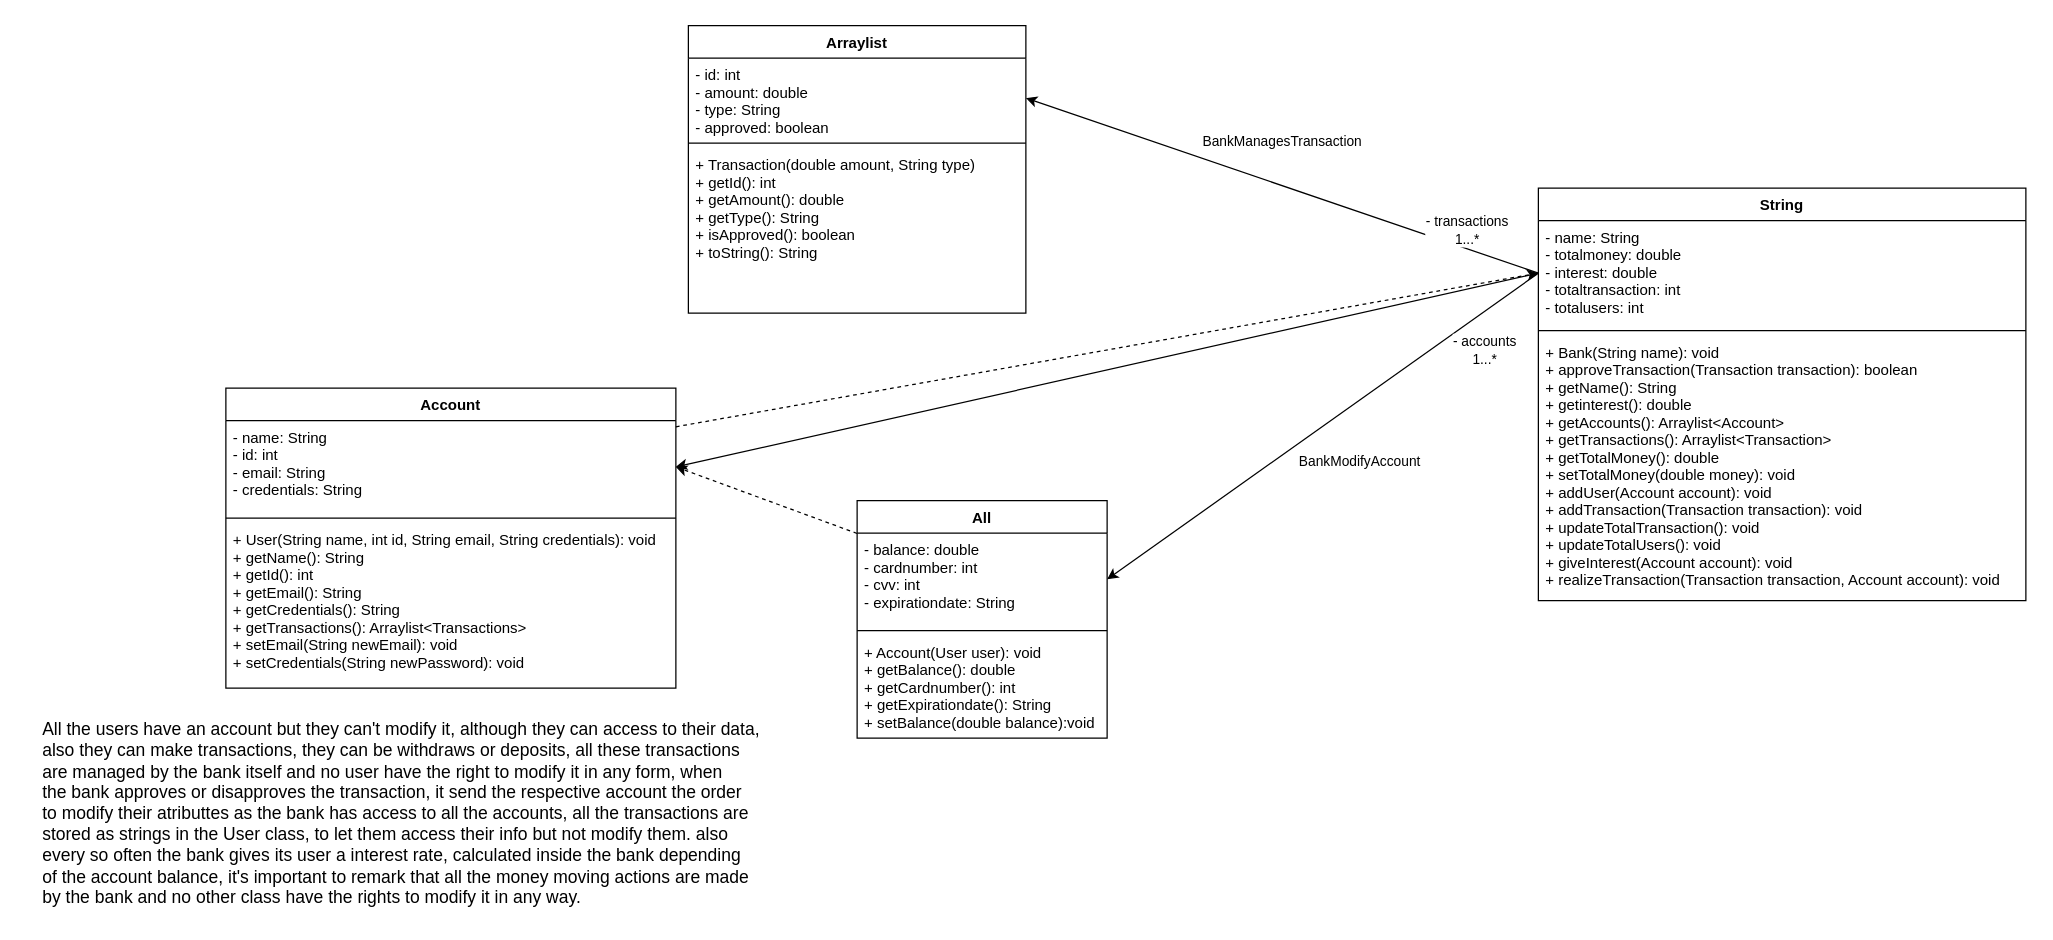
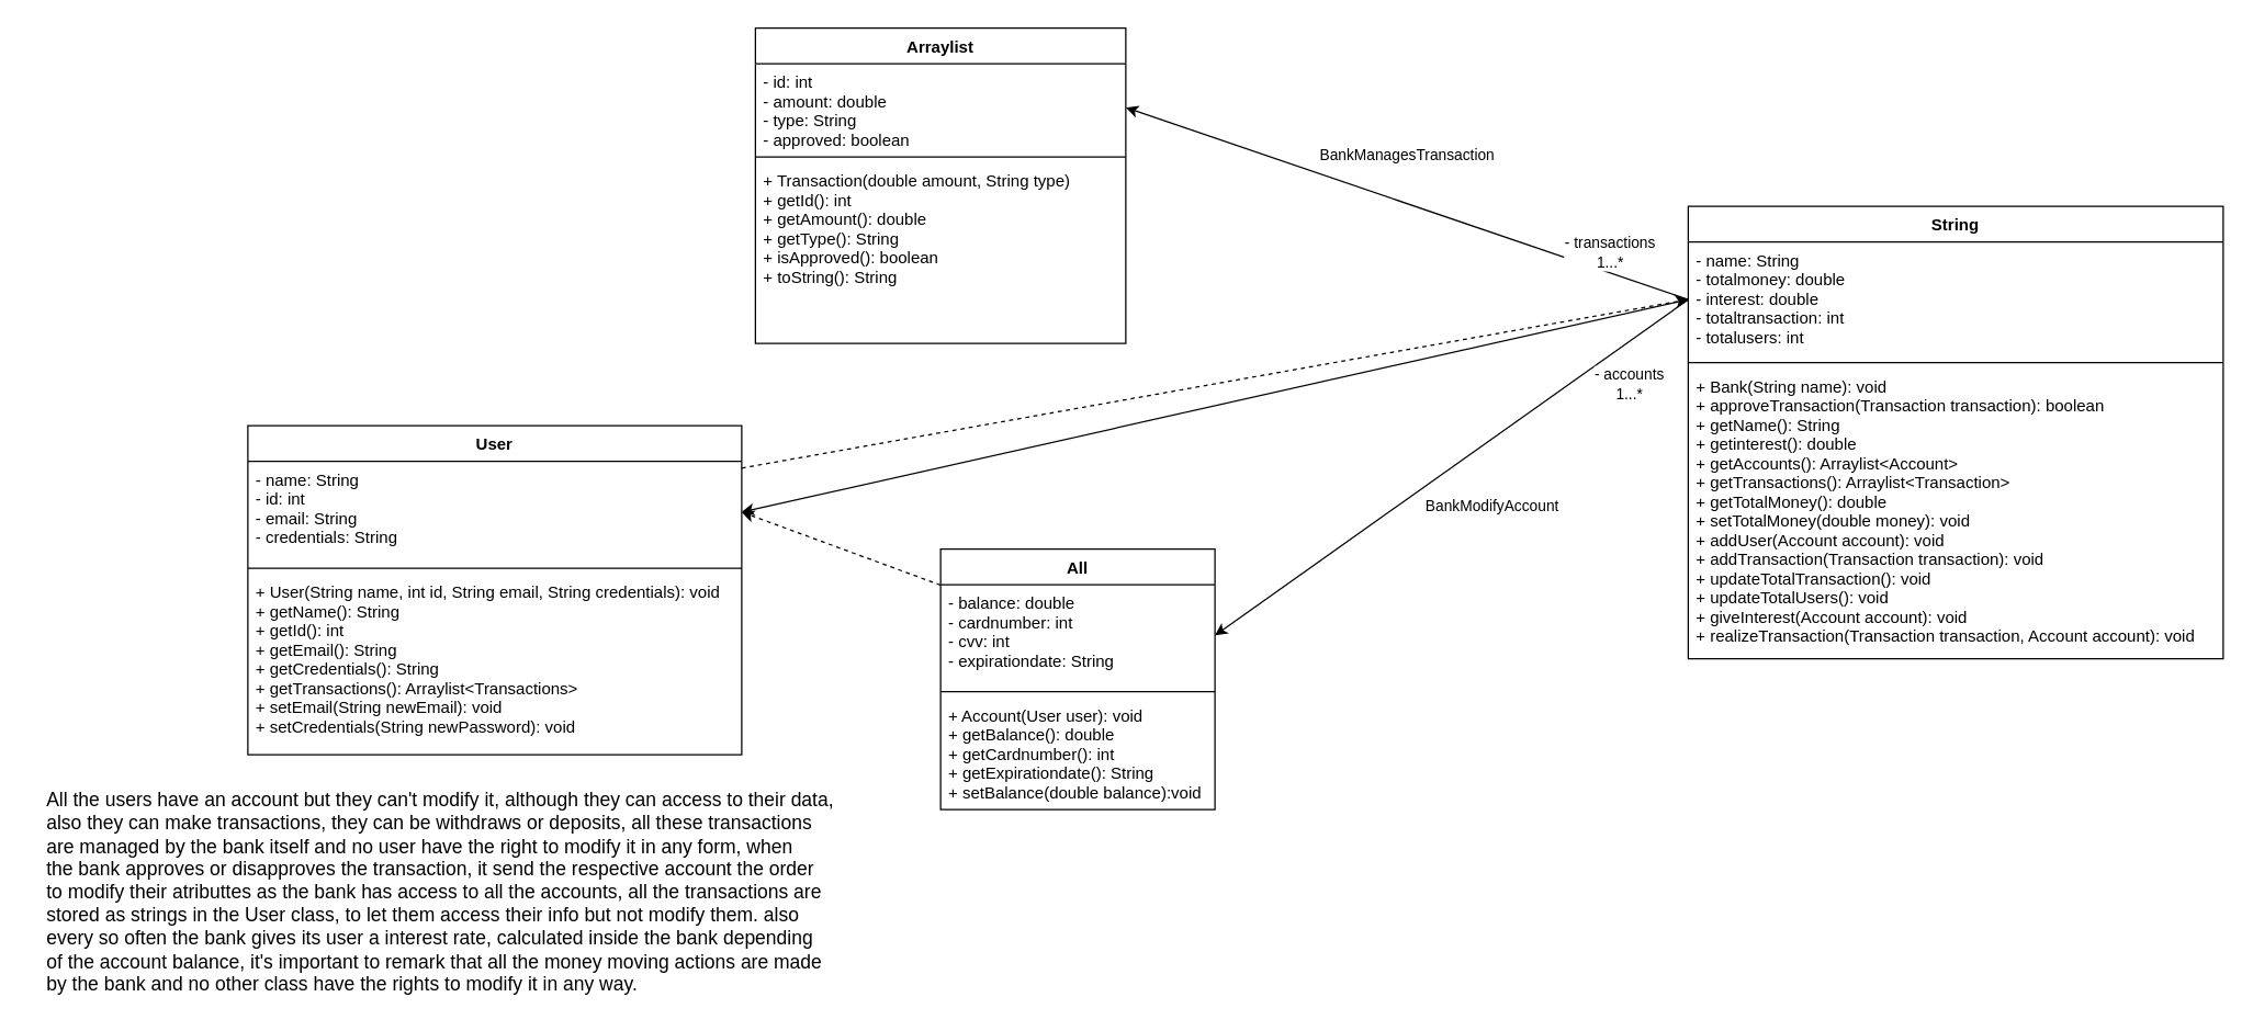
  <mxCell id="0" />
  <mxCell id="1" parent="0" />
- <mxCell id="2" value="Account" style="swimlane;fontStyle=1;align=center;verticalAlign=top;childLayout=stackLayout;horizontal=1;startSize=26;horizontalStack=0;resizeParent=1;resizeParentMax=0;resizeLast=0;collapsible=1;marginBottom=0;" parent="1" vertex="1"><mxGeometry x="180" y="310" width="360" height="240" as="geometry" /></mxCell>
+ <mxCell id="2" value="User" style="swimlane;fontStyle=1;align=center;verticalAlign=top;childLayout=stackLayout;horizontal=1;startSize=26;horizontalStack=0;resizeParent=1;resizeParentMax=0;resizeLast=0;collapsible=1;marginBottom=0;" parent="1" vertex="1"><mxGeometry x="180" y="310" width="360" height="240" as="geometry" /></mxCell>
  <mxCell id="3" value="- name: String&#10;- id: int&#10;- email: String&#10;- credentials: String" style="text;strokeColor=none;fillColor=none;align=left;verticalAlign=top;spacingLeft=4;spacingRight=4;overflow=hidden;rotatable=0;points=[[0,0.5],[1,0.5]];portConstraint=eastwest;" parent="2" vertex="1"><mxGeometry y="26" width="360" height="74" as="geometry" /></mxCell>
  <mxCell id="4" value="" style="line;strokeWidth=1;fillColor=none;align=left;verticalAlign=middle;spacingTop=-1;spacingLeft=3;spacingRight=3;rotatable=0;labelPosition=right;points=[];portConstraint=eastwest;strokeColor=inherit;" parent="2" vertex="1"><mxGeometry y="100" width="360" height="8" as="geometry" /></mxCell>
  <mxCell id="5" value="+ User(String name, int id, String email, String credentials): void&#10;+ getName(): String&#10;+ getId(): int&#10;+ getEmail(): String&#10;+ getCredentials(): String&#10;+ getTransactions(): Arraylist&lt;Transactions&gt;&#10;+ setEmail(String newEmail): void&#10;+ setCredentials(String newPassword): void&#10;" style="text;strokeColor=none;fillColor=none;align=left;verticalAlign=top;spacingLeft=4;spacingRight=4;overflow=hidden;rotatable=0;points=[[0,0.5],[1,0.5]];portConstraint=eastwest;" parent="2" vertex="1"><mxGeometry y="108" width="360" height="132" as="geometry" /></mxCell>
  <mxCell id="6" value="All" style="swimlane;fontStyle=1;align=center;verticalAlign=top;childLayout=stackLayout;horizontal=1;startSize=26;horizontalStack=0;resizeParent=1;resizeParentMax=0;resizeLast=0;collapsible=1;marginBottom=0;" parent="1" vertex="1"><mxGeometry x="685" y="400" width="200" height="190" as="geometry" /></mxCell>
  <mxCell id="7" value="- balance: double&#10;- cardnumber: int&#10;- cvv: int&#10;- expirationdate: String" style="text;strokeColor=none;fillColor=none;align=left;verticalAlign=top;spacingLeft=4;spacingRight=4;overflow=hidden;rotatable=0;points=[[0,0.5],[1,0.5]];portConstraint=eastwest;" parent="6" vertex="1"><mxGeometry y="26" width="200" height="74" as="geometry" /></mxCell>
  <mxCell id="8" value="" style="line;strokeWidth=1;fillColor=none;align=left;verticalAlign=middle;spacingTop=-1;spacingLeft=3;spacingRight=3;rotatable=0;labelPosition=right;points=[];portConstraint=eastwest;strokeColor=inherit;" parent="6" vertex="1"><mxGeometry y="100" width="200" height="8" as="geometry" /></mxCell>
  <mxCell id="9" value="+ Account(User user): void&#10;+ getBalance(): double&#10;+ getCardnumber(): int&#10;+ getExpirationdate(): String&#10;+ setBalance(double balance):void" style="text;strokeColor=none;fillColor=none;align=left;verticalAlign=top;spacingLeft=4;spacingRight=4;overflow=hidden;rotatable=0;points=[[0,0.5],[1,0.5]];portConstraint=eastwest;" parent="6" vertex="1"><mxGeometry y="108" width="200" height="82" as="geometry" /></mxCell>
  <mxCell id="10" style="edgeStyle=none;html=1;entryX=1;entryY=0.5;entryDx=0;entryDy=0;exitX=0;exitY=0.5;exitDx=0;exitDy=0;" parent="1" source="17" target="21" edge="1"><mxGeometry relative="1" as="geometry" /></mxCell>
  <mxCell id="11" value="BankManagesTransaction" style="edgeLabel;html=1;align=center;verticalAlign=middle;resizable=0;points=[];" parent="10" vertex="1" connectable="0"><mxGeometry x="0.101" relative="1" as="geometry"><mxPoint x="21" y="-28" as="offset" /></mxGeometry></mxCell>
  <mxCell id="12" value="- transactions&lt;br&gt;1...*" style="edgeLabel;html=1;align=center;verticalAlign=middle;resizable=0;points=[];" parent="10" vertex="1" connectable="0"><mxGeometry x="-0.849" y="-5" relative="1" as="geometry"><mxPoint x="-28" y="-19" as="offset" /></mxGeometry></mxCell>
  <mxCell id="13" style="edgeStyle=none;html=1;entryX=1;entryY=0.5;entryDx=0;entryDy=0;exitX=0;exitY=0.5;exitDx=0;exitDy=0;" parent="1" source="17" target="7" edge="1"><mxGeometry relative="1" as="geometry"><mxPoint x="1180" y="310" as="sourcePoint" /><mxPoint x="1283" y="493" as="targetPoint" /></mxGeometry></mxCell>
  <mxCell id="14" value="BankModifyAccount" style="edgeLabel;html=1;align=center;verticalAlign=middle;resizable=0;points=[];" parent="13" vertex="1" connectable="0"><mxGeometry x="0.231" relative="1" as="geometry"><mxPoint x="68" as="offset" /></mxGeometry></mxCell>
  <mxCell id="15" value="- accounts&lt;br&gt;1...*" style="edgeLabel;html=1;align=center;verticalAlign=middle;resizable=0;points=[];" parent="13" vertex="1" connectable="0"><mxGeometry x="-0.814" y="-2" relative="1" as="geometry"><mxPoint x="-11" y="41" as="offset" /></mxGeometry></mxCell>
  <mxCell id="16" value="String" style="swimlane;fontStyle=1;align=center;verticalAlign=top;childLayout=stackLayout;horizontal=1;startSize=26;horizontalStack=0;resizeParent=1;resizeParentMax=0;resizeLast=0;collapsible=1;marginBottom=0;" parent="1" vertex="1"><mxGeometry x="1230" y="150" width="390" height="330" as="geometry" /></mxCell>
  <mxCell id="17" value="- name: String&#10;- totalmoney: double&#10;- interest: double&#10;- totaltransaction: int&#10;- totalusers: int" style="text;strokeColor=none;fillColor=none;align=left;verticalAlign=top;spacingLeft=4;spacingRight=4;overflow=hidden;rotatable=0;points=[[0,0.5],[1,0.5]];portConstraint=eastwest;" parent="16" vertex="1"><mxGeometry y="26" width="390" height="84" as="geometry" /></mxCell>
  <mxCell id="18" value="" style="line;strokeWidth=1;fillColor=none;align=left;verticalAlign=middle;spacingTop=-1;spacingLeft=3;spacingRight=3;rotatable=0;labelPosition=right;points=[];portConstraint=eastwest;strokeColor=inherit;" parent="16" vertex="1"><mxGeometry y="110" width="390" height="8" as="geometry" /></mxCell>
  <mxCell id="19" value="+ Bank(String name): void&#10;+ approveTransaction(Transaction transaction): boolean&#10;+ getName(): String&#10;+ getinterest(): double&#10;+ getAccounts(): Arraylist&lt;Account&gt;&#10;+ getTransactions(): Arraylist&lt;Transaction&gt;&#10;+ getTotalMoney(): double&#10;+ setTotalMoney(double money): void&#10;+ addUser(Account account): void&#10;+ addTransaction(Transaction transaction): void&#10;+ updateTotalTransaction(): void&#10;+ updateTotalUsers(): void&#10;+ giveInterest(Account account): void&#10;+ realizeTransaction(Transaction transaction, Account account): void" style="text;strokeColor=none;fillColor=none;align=left;verticalAlign=top;spacingLeft=4;spacingRight=4;overflow=hidden;rotatable=0;points=[[0,0.5],[1,0.5]];portConstraint=eastwest;" parent="16" vertex="1"><mxGeometry y="118" width="390" height="212" as="geometry" /></mxCell>
  <mxCell id="20" value="Arraylist" style="swimlane;fontStyle=1;align=center;verticalAlign=top;childLayout=stackLayout;horizontal=1;startSize=26;horizontalStack=0;resizeParent=1;resizeParentMax=0;resizeLast=0;collapsible=1;marginBottom=0;" parent="1" vertex="1"><mxGeometry x="550" y="20" width="270" height="230" as="geometry" /></mxCell>
  <mxCell id="21" value="- id: int&#10;- amount: double&#10;- type: String&#10;- approved: boolean" style="text;strokeColor=none;fillColor=none;align=left;verticalAlign=top;spacingLeft=4;spacingRight=4;overflow=hidden;rotatable=0;points=[[0,0.5],[1,0.5]];portConstraint=eastwest;" parent="20" vertex="1"><mxGeometry y="26" width="270" height="64" as="geometry" /></mxCell>
  <mxCell id="22" value="" style="line;strokeWidth=1;fillColor=none;align=left;verticalAlign=middle;spacingTop=-1;spacingLeft=3;spacingRight=3;rotatable=0;labelPosition=right;points=[];portConstraint=eastwest;strokeColor=inherit;" parent="20" vertex="1"><mxGeometry y="90" width="270" height="8" as="geometry" /></mxCell>
  <mxCell id="23" value="+ Transaction(double amount, String type)&#10;+ getId(): int&#10;+ getAmount(): double&#10;+ getType(): String&#10;+ isApproved(): boolean&#10;+ toString(): String" style="text;strokeColor=none;fillColor=none;align=left;verticalAlign=top;spacingLeft=4;spacingRight=4;overflow=hidden;rotatable=0;points=[[0,0.5],[1,0.5]];portConstraint=eastwest;" parent="20" vertex="1"><mxGeometry y="98" width="270" height="132" as="geometry" /></mxCell>
  <mxCell id="24" value="&lt;div style=&quot;text-align: justify;&quot;&gt;&lt;span style=&quot;font-size: 14px; background-color: initial;&quot;&gt;All the users have an account but they can't modify it, although they can access to their data,&lt;/span&gt;&lt;/div&gt;&lt;font style=&quot;font-size: 14px;&quot;&gt;&lt;div style=&quot;text-align: justify;&quot;&gt;&lt;span style=&quot;background-color: initial;&quot;&gt;also they can make transactions, they can be withdraws or deposits, all these transactions&lt;/span&gt;&lt;/div&gt;&lt;div style=&quot;text-align: justify;&quot;&gt;&lt;span style=&quot;background-color: initial;&quot;&gt;are managed by the bank itself and no user have the right to modify it in any form, when&lt;/span&gt;&lt;/div&gt;&lt;div style=&quot;text-align: justify;&quot;&gt;&lt;span style=&quot;background-color: initial;&quot;&gt;the bank approves or disapproves the transaction, it send the respective account the order&lt;/span&gt;&lt;/div&gt;&lt;div style=&quot;text-align: justify;&quot;&gt;&lt;span style=&quot;background-color: initial;&quot;&gt;to modify their atributtes as the bank has access to all the accounts, all the transactions are&amp;nbsp;&lt;/span&gt;&lt;/div&gt;&lt;div style=&quot;text-align: justify;&quot;&gt;&lt;span style=&quot;background-color: initial;&quot;&gt;stored as strings in the User class, to let them access their info but not modify them. also&amp;nbsp;&lt;/span&gt;&lt;/div&gt;&lt;div style=&quot;text-align: justify;&quot;&gt;&lt;span style=&quot;background-color: initial;&quot;&gt;every so often&lt;/span&gt;&lt;span style=&quot;background-color: initial;&quot;&gt;&amp;nbsp;&lt;/span&gt;&lt;span style=&quot;background-color: initial;&quot;&gt;the bank gives its user a interest rate, calculated inside the bank depending&amp;nbsp;&lt;/span&gt;&lt;/div&gt;&lt;div style=&quot;text-align: justify;&quot;&gt;&lt;span style=&quot;background-color: initial;&quot;&gt;of the account&amp;nbsp;&lt;/span&gt;&lt;span style=&quot;background-color: initial;&quot;&gt;balance, it's important to remark that all the money moving actions are made&amp;nbsp;&lt;/span&gt;&lt;/div&gt;&lt;div style=&quot;text-align: justify;&quot;&gt;&lt;span style=&quot;background-color: initial;&quot;&gt;by the bank&amp;nbsp;&lt;/span&gt;&lt;span style=&quot;background-color: initial;&quot;&gt;and no other class have the rights to modify it in any way.&lt;/span&gt;&lt;/div&gt;&lt;/font&gt;" style="text;html=1;align=center;verticalAlign=middle;resizable=0;points=[];autosize=1;strokeColor=none;fillColor=none;" parent="1" vertex="1"><mxGeometry x="20" y="570" width="600" height="160" as="geometry" /></mxCell>
  <mxCell id="25" style="edgeStyle=none;html=1;dashed=1;entryX=0;entryY=0.5;entryDx=0;entryDy=0;" edge="1" parent="1" source="3" target="17"><mxGeometry relative="1" as="geometry" /></mxCell>
  <mxCell id="26" style="edgeStyle=none;html=1;entryX=1;entryY=0.5;entryDx=0;entryDy=0;exitX=0;exitY=0.5;exitDx=0;exitDy=0;" edge="1" parent="1" source="17" target="3"><mxGeometry relative="1" as="geometry" /></mxCell>
  <mxCell id="27" style="edgeStyle=none;html=1;entryX=1;entryY=0.5;entryDx=0;entryDy=0;dashed=1;" edge="1" parent="1" source="7" target="3"><mxGeometry relative="1" as="geometry" /></mxCell>
